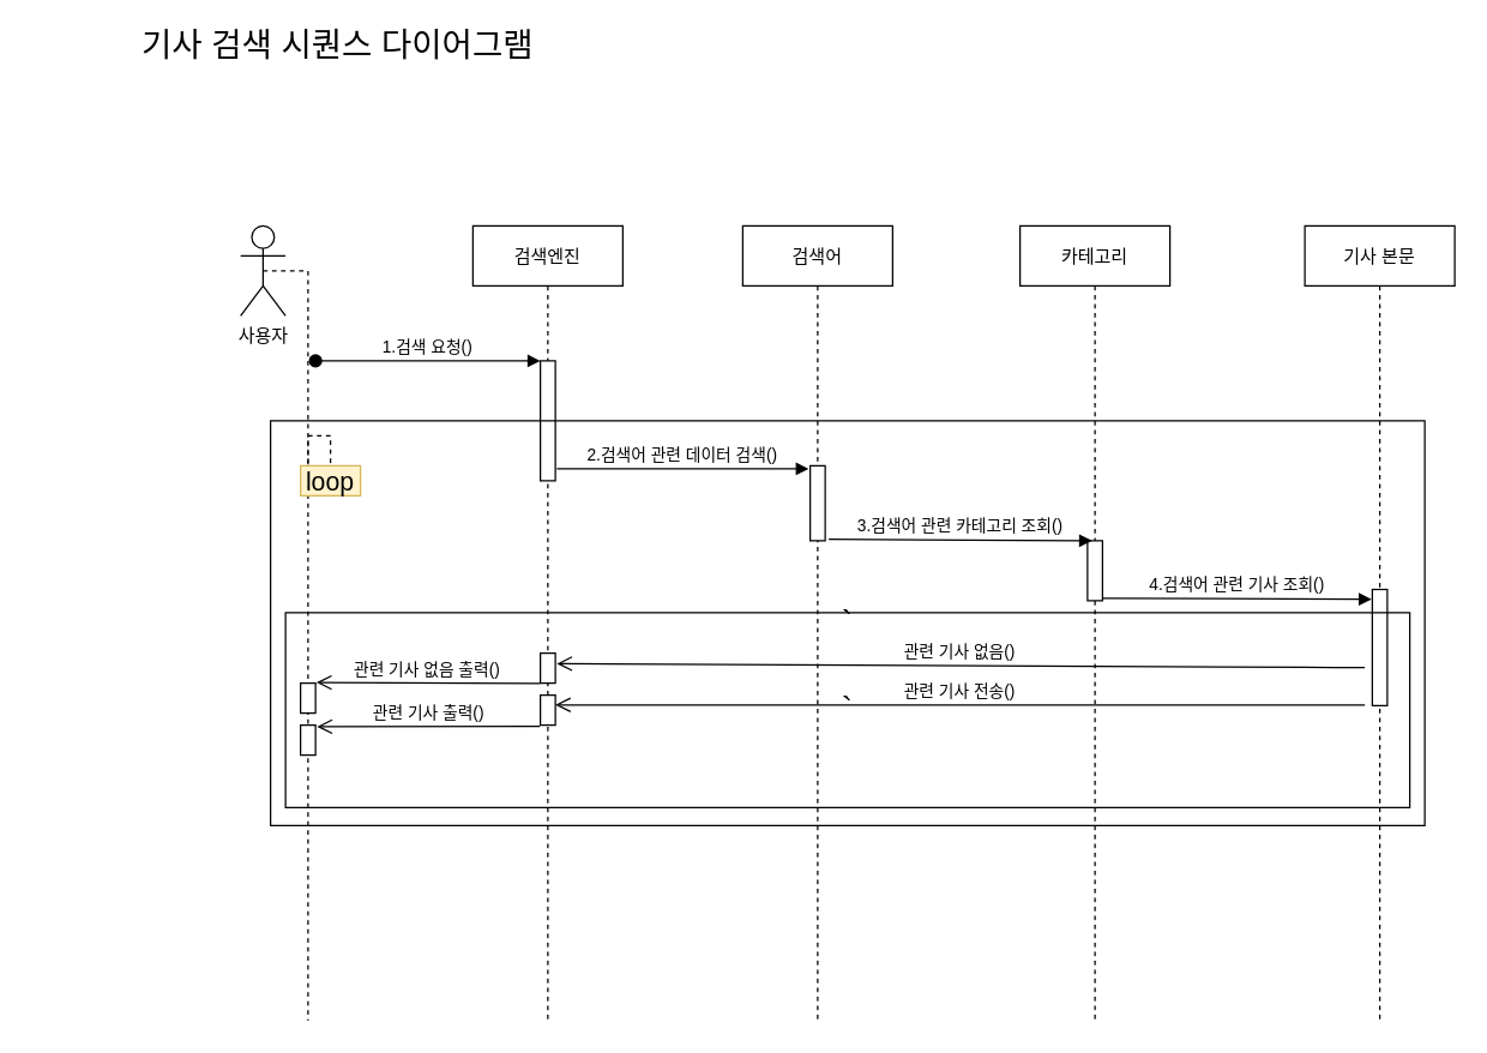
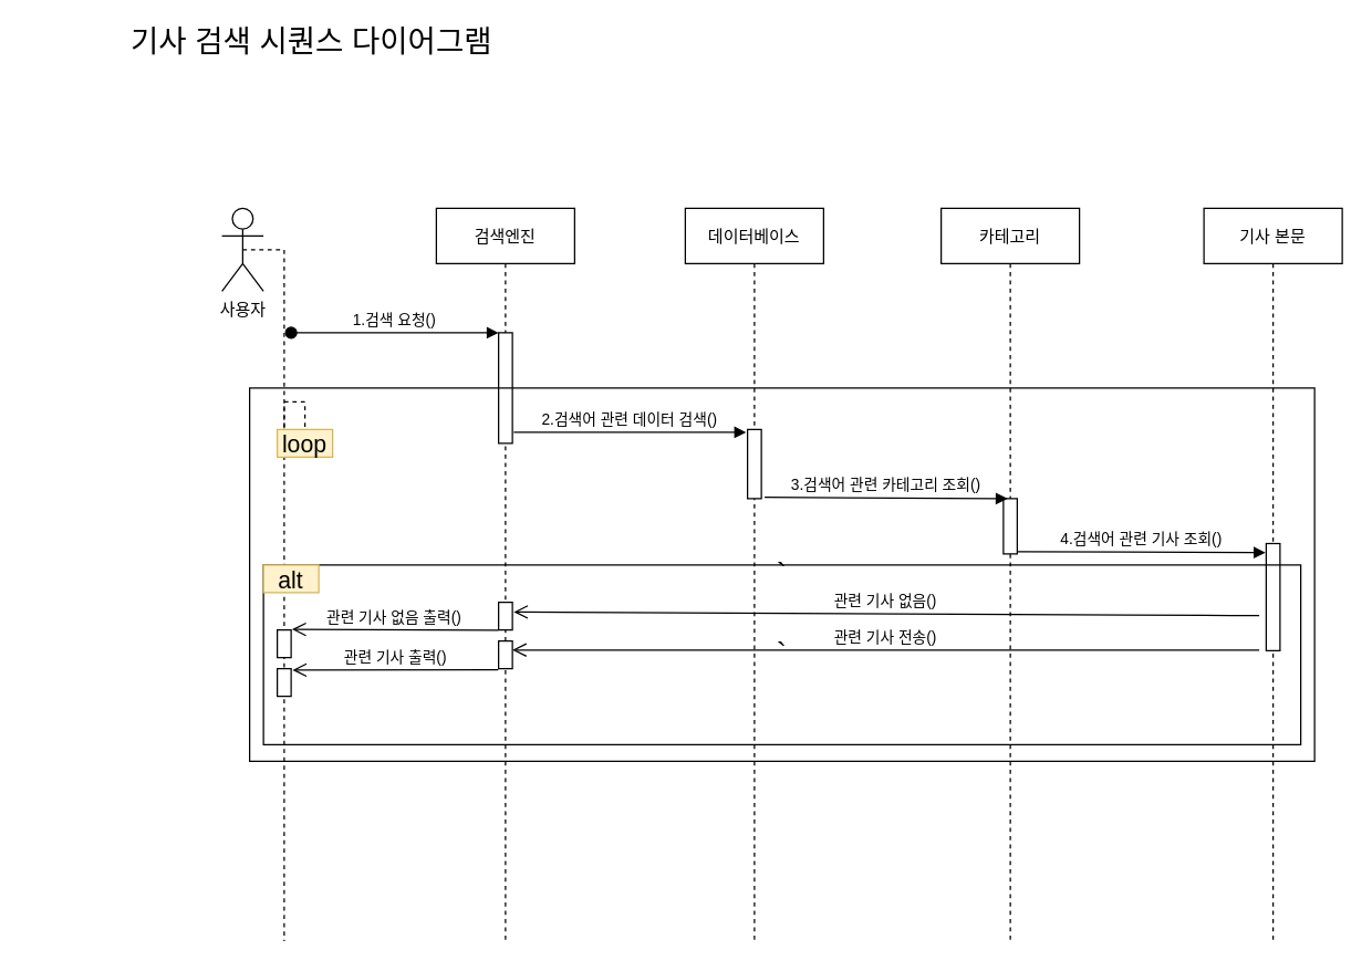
  <mxCell id="0" />
  <mxCell id="1" parent="0" />
  <mxCell id="2" value="검색엔진" style="shape=umlLifeline;perimeter=lifelinePerimeter;container=1;collapsible=0;recursiveResize=0;rounded=0;shadow=0;strokeWidth=1;" parent="1" vertex="1"><mxGeometry x="315" y="150" width="100" height="530" as="geometry" /></mxCell>
  <mxCell id="3" value="1.검색 요청()" style="verticalAlign=bottom;startArrow=oval;endArrow=block;startSize=8;shadow=0;strokeWidth=1;" parent="2" edge="1"><mxGeometry relative="1" as="geometry"><mxPoint x="-105" y="90" as="sourcePoint" /><mxPoint x="45" y="90" as="targetPoint" /></mxGeometry></mxCell>
  <mxCell id="4" value="" style="points=[];perimeter=orthogonalPerimeter;rounded=0;shadow=0;strokeWidth=1;" parent="2" vertex="1"><mxGeometry x="45" y="90" width="10" height="80" as="geometry" /></mxCell>
- <mxCell id="5" value="검색어" style="shape=umlLifeline;perimeter=lifelinePerimeter;container=1;collapsible=0;recursiveResize=0;rounded=0;shadow=0;strokeWidth=1;" parent="1" vertex="1"><mxGeometry x="495" y="150" width="100" height="530" as="geometry" /></mxCell>
+ <mxCell id="5" value="데이터베이스" style="shape=umlLifeline;perimeter=lifelinePerimeter;container=1;collapsible=0;recursiveResize=0;rounded=0;shadow=0;strokeWidth=1;" parent="1" vertex="1"><mxGeometry x="495" y="150" width="100" height="530" as="geometry" /></mxCell>
  <mxCell id="6" value="" style="points=[];perimeter=orthogonalPerimeter;rounded=0;shadow=0;strokeWidth=1;" parent="5" vertex="1"><mxGeometry x="45" y="160" width="10" height="50" as="geometry" /></mxCell>
  <mxCell id="7" value="관련 기사 없음()" style="verticalAlign=bottom;endArrow=open;endSize=8;shadow=0;strokeWidth=1;entryX=1.1;entryY=0.35;entryDx=0;entryDy=0;entryPerimeter=0;" parent="1" target="19" edge="1"><mxGeometry relative="1" as="geometry"><mxPoint x="790" y="444.5" as="targetPoint" /><mxPoint x="910" y="444.5" as="sourcePoint" /><Array as="points"><mxPoint x="880" y="444.5" /></Array></mxGeometry></mxCell>
  <mxCell id="8" value="2.검색어 관련 데이터 검색()" style="verticalAlign=bottom;endArrow=block;entryX=-0.1;entryY=0.04;shadow=0;strokeWidth=1;entryDx=0;entryDy=0;entryPerimeter=0;" parent="1" target="6" edge="1"><mxGeometry relative="1" as="geometry"><mxPoint x="371" y="312" as="sourcePoint" /></mxGeometry></mxCell>
  <mxCell id="9" value="기사 검색 시퀀스 다이어그램" style="text;html=1;strokeColor=none;fillColor=none;align=center;verticalAlign=middle;whiteSpace=wrap;rounded=0;strokeWidth=1;fontSize=22;" vertex="1" parent="1"><mxGeometry x="20" y="20" width="410" height="20" as="geometry" /></mxCell>
  <mxCell id="10" style="edgeStyle=orthogonalEdgeStyle;rounded=0;orthogonalLoop=1;jettySize=auto;html=1;exitX=0.5;exitY=0.5;exitDx=0;exitDy=0;exitPerimeter=0;fontSize=22;endArrow=none;endFill=0;dashed=1;startArrow=none;" edge="1" parent="1" source="23"><mxGeometry relative="1" as="geometry"><mxPoint x="205" y="680" as="targetPoint" /><Array as="points"><mxPoint x="205" y="510" /></Array></mxGeometry></mxCell>
  <mxCell id="11" value="사용자" style="shape=umlActor;verticalLabelPosition=bottom;verticalAlign=top;html=1;outlineConnect=0;" vertex="1" parent="1"><mxGeometry x="160" y="150" width="30" height="60" as="geometry" /></mxCell>
  <mxCell id="12" style="edgeStyle=orthogonalEdgeStyle;rounded=0;orthogonalLoop=1;jettySize=auto;html=1;exitX=0.5;exitY=0.5;exitDx=0;exitDy=0;exitPerimeter=0;entryX=0.5;entryY=0.5;entryDx=0;entryDy=0;entryPerimeter=0;fontSize=22;" edge="1" parent="1" source="11" target="11"><mxGeometry relative="1" as="geometry" /></mxCell>
  <mxCell id="13" value="카테고리" style="shape=umlLifeline;perimeter=lifelinePerimeter;container=1;collapsible=0;recursiveResize=0;rounded=0;shadow=0;strokeWidth=1;" vertex="1" parent="1"><mxGeometry x="680" y="150" width="100" height="530" as="geometry" /></mxCell>
  <mxCell id="14" value="" style="points=[];perimeter=orthogonalPerimeter;rounded=0;shadow=0;strokeWidth=1;" vertex="1" parent="13"><mxGeometry x="45" y="210" width="10" height="40" as="geometry" /></mxCell>
  <mxCell id="15" value="기사 본문" style="shape=umlLifeline;perimeter=lifelinePerimeter;container=1;collapsible=0;recursiveResize=0;rounded=0;shadow=0;strokeWidth=1;" vertex="1" parent="1"><mxGeometry x="870" y="150" width="100" height="530" as="geometry" /></mxCell>
  <mxCell id="16" value="" style="points=[];perimeter=orthogonalPerimeter;rounded=0;shadow=0;strokeWidth=1;" vertex="1" parent="15"><mxGeometry x="45" y="242.5" width="10" height="77.5" as="geometry" /></mxCell>
  <mxCell id="17" value="3.검색어 관련 카테고리 조회()" style="verticalAlign=bottom;endArrow=block;entryX=0.3;entryY=0;shadow=0;strokeWidth=1;entryDx=0;entryDy=0;entryPerimeter=0;exitX=1.238;exitY=0.981;exitDx=0;exitDy=0;exitPerimeter=0;" edge="1" parent="1" source="6" target="14"><mxGeometry relative="1" as="geometry"><mxPoint x="560" y="270" as="sourcePoint" /><mxPoint x="728" y="270" as="targetPoint" /></mxGeometry></mxCell>
  <mxCell id="18" value="4.검색어 관련 기사 조회()" style="verticalAlign=bottom;endArrow=block;shadow=0;strokeWidth=1;entryX=-0.048;entryY=0.085;entryDx=0;entryDy=0;entryPerimeter=0;exitX=1;exitY=0.958;exitDx=0;exitDy=0;exitPerimeter=0;" edge="1" parent="1" source="14" target="16"><mxGeometry relative="1" as="geometry"><mxPoint x="750" y="399" as="sourcePoint" /><mxPoint x="899" y="267.5" as="targetPoint" /><Array as="points" /></mxGeometry></mxCell>
  <mxCell id="19" value="" style="points=[];perimeter=orthogonalPerimeter;rounded=0;shadow=0;strokeWidth=1;" vertex="1" parent="1"><mxGeometry x="360" y="435" width="10" height="20" as="geometry" /></mxCell>
  <mxCell id="20" value="" style="points=[];perimeter=orthogonalPerimeter;rounded=0;shadow=0;strokeWidth=1;" vertex="1" parent="1"><mxGeometry x="360" y="463" width="10" height="20" as="geometry" /></mxCell>
  <mxCell id="21" value="관련 기사 전송()" style="verticalAlign=bottom;endArrow=open;endSize=8;shadow=0;strokeWidth=1;" edge="1" parent="1" target="20"><mxGeometry relative="1" as="geometry"><mxPoint x="554" y="468" as="targetPoint" /><mxPoint x="910" y="469.5" as="sourcePoint" /><Array as="points"><mxPoint x="880" y="469.5" /></Array></mxGeometry></mxCell>
  <mxCell id="22" value="`" style="rounded=0;whiteSpace=wrap;html=1;fontSize=22;strokeWidth=1;fillColor=none;" vertex="1" parent="1"><mxGeometry x="180" y="280" width="770" height="270" as="geometry" /></mxCell>
  <mxCell id="23" value="" style="points=[];perimeter=orthogonalPerimeter;rounded=0;shadow=0;strokeWidth=1;" vertex="1" parent="1"><mxGeometry x="200" y="483" width="10" height="20" as="geometry" /></mxCell>
  <mxCell id="24" value="" style="edgeStyle=orthogonalEdgeStyle;rounded=0;orthogonalLoop=1;jettySize=auto;html=1;exitX=0.5;exitY=0.5;exitDx=0;exitDy=0;exitPerimeter=0;fontSize=22;endArrow=none;endFill=0;dashed=1;startArrow=none;" edge="1" parent="1" source="28" target="23"><mxGeometry relative="1" as="geometry"><mxPoint x="205" y="680" as="targetPoint" /><mxPoint x="205" y="180" as="sourcePoint" /><Array as="points"><mxPoint x="205" y="290" /></Array></mxGeometry></mxCell>
  <mxCell id="25" value="관련 기사 없음 출력()" style="verticalAlign=bottom;endArrow=open;endSize=8;shadow=0;strokeWidth=1;entryX=1.063;entryY=-0.02;entryDx=0;entryDy=0;entryPerimeter=0;exitX=-0.028;exitY=1.006;exitDx=0;exitDy=0;exitPerimeter=0;" edge="1" parent="1" source="19" target="26"><mxGeometry relative="1" as="geometry"><mxPoint x="230" y="454.43" as="targetPoint" /><mxPoint x="360" y="454" as="sourcePoint" /><Array as="points" /></mxGeometry></mxCell>
  <mxCell id="26" value="" style="points=[];perimeter=orthogonalPerimeter;rounded=0;shadow=0;strokeWidth=1;" vertex="1" parent="1"><mxGeometry x="200" y="455" width="10" height="20" as="geometry" /></mxCell>
  <mxCell id="27" value="관련 기사 출력()" style="verticalAlign=bottom;endArrow=open;endSize=8;shadow=0;strokeWidth=1;exitX=-0.029;exitY=1.043;exitDx=0;exitDy=0;exitPerimeter=0;" edge="1" parent="1" source="20"><mxGeometry relative="1" as="geometry"><mxPoint x="211" y="484" as="targetPoint" /><mxPoint x="360" y="493.23" as="sourcePoint" /><Array as="points" /></mxGeometry></mxCell>
  <mxCell id="28" value="&lt;font style=&quot;font-size: 17px&quot;&gt;loop&lt;/font&gt;" style="text;html=1;strokeColor=#d6b656;fillColor=#fff2cc;align=center;verticalAlign=middle;whiteSpace=wrap;rounded=0;fontSize=22;" vertex="1" parent="1"><mxGeometry x="200" y="310" width="40" height="20" as="geometry" /></mxCell>
  <mxCell id="29" value="" style="edgeStyle=orthogonalEdgeStyle;rounded=0;orthogonalLoop=1;jettySize=auto;html=1;exitX=0.5;exitY=0.5;exitDx=0;exitDy=0;exitPerimeter=0;fontSize=22;endArrow=none;endFill=0;dashed=1;" edge="1" parent="1" source="11" target="28"><mxGeometry relative="1" as="geometry"><mxPoint x="205" y="483" as="targetPoint" /><mxPoint x="205" y="180" as="sourcePoint" /><Array as="points"><mxPoint x="205" y="260" /><mxPoint x="205" y="260" /></Array></mxGeometry></mxCell>
  <mxCell id="30" value="`" style="rounded=0;whiteSpace=wrap;html=1;fontSize=22;strokeWidth=1;fillColor=none;" vertex="1" parent="1"><mxGeometry x="190" y="408" width="750" height="130" as="geometry" /></mxCell>
+ <mxCell id="31" value="&lt;span style=&quot;font-size: 17px&quot;&gt;alt&lt;/span&gt;" style="text;html=1;strokeColor=#d6b656;fillColor=#fff2cc;align=center;verticalAlign=middle;whiteSpace=wrap;rounded=0;fontSize=22;" vertex="1" parent="1"><mxGeometry x="190" y="408" width="40" height="20" as="geometry" /></mxCell>
